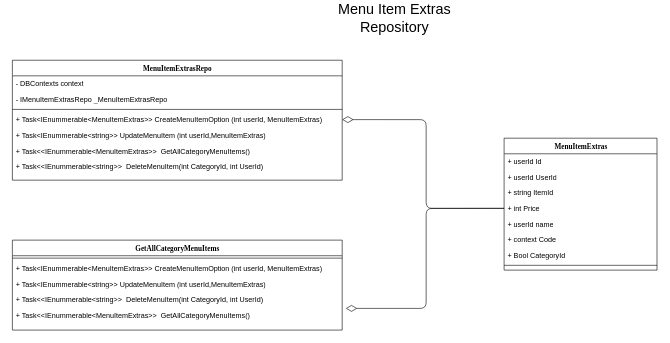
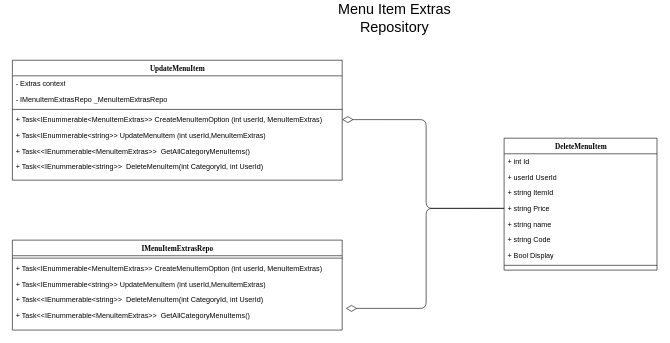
  <mxCell id="0" />
  <mxCell id="1" parent="0" />
  <mxCell id="2" value="&lt;font style=&quot;font-size: 24px&quot;&gt;Menu Item Extras Repository&lt;br&gt;&lt;/font&gt;" style="text;html=1;strokeColor=none;fillColor=none;align=center;verticalAlign=middle;whiteSpace=wrap;rounded=0;" vertex="1" parent="1"><mxGeometry x="505" y="20" width="305" height="20" as="geometry" /></mxCell>
- <mxCell id="3" value="GetAllCategoryMenuItems" style="swimlane;html=1;fontStyle=1;align=center;verticalAlign=top;childLayout=stackLayout;horizontal=1;startSize=26;horizontalStack=0;resizeParent=1;resizeLast=0;collapsible=1;marginBottom=0;swimlaneFillColor=#ffffff;rounded=0;shadow=0;comic=0;labelBackgroundColor=none;strokeWidth=1;fillColor=none;fontFamily=Verdana;fontSize=12" vertex="1" parent="1"><mxGeometry x="20" y="399.96" width="550" height="150" as="geometry" /></mxCell>
+ <mxCell id="3" value="IMenuItemExtrasRepo" style="swimlane;html=1;fontStyle=1;align=center;verticalAlign=top;childLayout=stackLayout;horizontal=1;startSize=26;horizontalStack=0;resizeParent=1;resizeLast=0;collapsible=1;marginBottom=0;swimlaneFillColor=#ffffff;rounded=0;shadow=0;comic=0;labelBackgroundColor=none;strokeWidth=1;fillColor=none;fontFamily=Verdana;fontSize=12" vertex="1" parent="1"><mxGeometry x="20" y="399.96" width="550" height="150" as="geometry" /></mxCell>
  <mxCell id="4" value="" style="line;html=1;strokeWidth=1;fillColor=none;align=left;verticalAlign=middle;spacingTop=-1;spacingLeft=3;spacingRight=3;rotatable=0;labelPosition=right;points=[];portConstraint=eastwest;" vertex="1" parent="3"><mxGeometry y="26" width="550" height="8" as="geometry" /></mxCell>
  <mxCell id="5" value="+ Task&amp;lt;IEnummerable&amp;lt;MenuItemExtras&amp;gt;&amp;gt; CreateMenuItemOption (int userId, MenuItemExtras)" style="text;html=1;strokeColor=none;fillColor=none;align=left;verticalAlign=top;spacingLeft=4;spacingRight=4;whiteSpace=wrap;overflow=hidden;rotatable=0;points=[[0,0.5],[1,0.5]];portConstraint=eastwest;" vertex="1" parent="3"><mxGeometry y="34" width="550" height="26" as="geometry" /></mxCell>
  <mxCell id="6" value="+ Task&amp;lt;IEnummerable&amp;lt;string&amp;gt;&amp;gt; UpdateMenuItem (int userId,MenuItemExtras)" style="text;html=1;strokeColor=none;fillColor=none;align=left;verticalAlign=top;spacingLeft=4;spacingRight=4;whiteSpace=wrap;overflow=hidden;rotatable=0;points=[[0,0.5],[1,0.5]];portConstraint=eastwest;" vertex="1" parent="3"><mxGeometry y="60" width="550" height="26" as="geometry" /></mxCell>
  <mxCell id="7" value="+ Task&amp;lt;&amp;lt;IEnummerable&amp;lt;string&amp;gt;&amp;gt;&amp;nbsp; DeleteMenuItem(int CategoryId, int UserId)" style="text;html=1;strokeColor=none;fillColor=none;align=left;verticalAlign=top;spacingLeft=4;spacingRight=4;whiteSpace=wrap;overflow=hidden;rotatable=0;points=[[0,0.5],[1,0.5]];portConstraint=eastwest;" vertex="1" parent="3"><mxGeometry y="86" width="550" height="26" as="geometry" /></mxCell>
  <mxCell id="8" value="+ Task&amp;lt;&amp;lt;IEnummerable&amp;lt;MenuItemExtras&amp;gt;&amp;gt;&amp;nbsp; GetAllCategoryMenuItems()" style="text;html=1;strokeColor=none;fillColor=none;align=left;verticalAlign=top;spacingLeft=4;spacingRight=4;whiteSpace=wrap;overflow=hidden;rotatable=0;points=[[0,0.5],[1,0.5]];portConstraint=eastwest;" vertex="1" parent="3"><mxGeometry y="112" width="550" height="26" as="geometry" /></mxCell>
- <mxCell id="9" value="MenuItemExtrasRepo" style="swimlane;html=1;fontStyle=1;align=center;verticalAlign=top;childLayout=stackLayout;horizontal=1;startSize=26;horizontalStack=0;resizeParent=1;resizeLast=0;collapsible=1;marginBottom=0;swimlaneFillColor=#ffffff;rounded=0;shadow=0;comic=0;labelBackgroundColor=none;strokeWidth=1;fillColor=none;fontFamily=Verdana;fontSize=12" vertex="1" parent="1"><mxGeometry x="20" y="99.96" width="550" height="200" as="geometry" /></mxCell>
- <mxCell id="10" value="- DBContexts context&lt;br&gt;" style="text;html=1;strokeColor=none;fillColor=none;align=left;verticalAlign=top;spacingLeft=4;spacingRight=4;whiteSpace=wrap;overflow=hidden;rotatable=0;points=[[0,0.5],[1,0.5]];portConstraint=eastwest;" vertex="1" parent="9"><mxGeometry y="26" width="550" height="26" as="geometry" /></mxCell>
+ <mxCell id="9" value="UpdateMenuItem" style="swimlane;html=1;fontStyle=1;align=center;verticalAlign=top;childLayout=stackLayout;horizontal=1;startSize=26;horizontalStack=0;resizeParent=1;resizeLast=0;collapsible=1;marginBottom=0;swimlaneFillColor=#ffffff;rounded=0;shadow=0;comic=0;labelBackgroundColor=none;strokeWidth=1;fillColor=none;fontFamily=Verdana;fontSize=12" vertex="1" parent="1"><mxGeometry x="20" y="99.96" width="550" height="200" as="geometry" /></mxCell>
+ <mxCell id="10" value="- Extras context&lt;br&gt;" style="text;html=1;strokeColor=none;fillColor=none;align=left;verticalAlign=top;spacingLeft=4;spacingRight=4;whiteSpace=wrap;overflow=hidden;rotatable=0;points=[[0,0.5],[1,0.5]];portConstraint=eastwest;" vertex="1" parent="9"><mxGeometry y="26" width="550" height="26" as="geometry" /></mxCell>
  <mxCell id="11" value="- IMenuItemExtrasRepo _MenuItemExtrasRepo" style="text;html=1;strokeColor=none;fillColor=none;align=left;verticalAlign=top;spacingLeft=4;spacingRight=4;whiteSpace=wrap;overflow=hidden;rotatable=0;points=[[0,0.5],[1,0.5]];portConstraint=eastwest;" vertex="1" parent="9"><mxGeometry y="52" width="550" height="26" as="geometry" /></mxCell>
  <mxCell id="12" value="" style="line;html=1;strokeWidth=1;fillColor=none;align=left;verticalAlign=middle;spacingTop=-1;spacingLeft=3;spacingRight=3;rotatable=0;labelPosition=right;points=[];portConstraint=eastwest;" vertex="1" parent="9"><mxGeometry y="78" width="550" height="8" as="geometry" /></mxCell>
  <mxCell id="13" value="+ Task&amp;lt;IEnummerable&amp;lt;MenuItemExtras&amp;gt;&amp;gt; CreateMenuItemOption (int userId, MenuItemExtras)" style="text;html=1;strokeColor=none;fillColor=none;align=left;verticalAlign=top;spacingLeft=4;spacingRight=4;whiteSpace=wrap;overflow=hidden;rotatable=0;points=[[0,0.5],[1,0.5]];portConstraint=eastwest;" vertex="1" parent="9"><mxGeometry y="86" width="550" height="26" as="geometry" /></mxCell>
  <mxCell id="14" value="+ Task&amp;lt;IEnummerable&amp;lt;string&amp;gt;&amp;gt; UpdateMenuItem (int userId,MenuItemExtras)" style="text;html=1;strokeColor=none;fillColor=none;align=left;verticalAlign=top;spacingLeft=4;spacingRight=4;whiteSpace=wrap;overflow=hidden;rotatable=0;points=[[0,0.5],[1,0.5]];portConstraint=eastwest;" vertex="1" parent="9"><mxGeometry y="112" width="550" height="26" as="geometry" /></mxCell>
  <mxCell id="15" value="+ Task&amp;lt;&amp;lt;IEnummerable&amp;lt;MenuItemExtras&amp;gt;&amp;gt;&amp;nbsp; GetAllCategoryMenuItems()" style="text;html=1;strokeColor=none;fillColor=none;align=left;verticalAlign=top;spacingLeft=4;spacingRight=4;whiteSpace=wrap;overflow=hidden;rotatable=0;points=[[0,0.5],[1,0.5]];portConstraint=eastwest;" vertex="1" parent="9"><mxGeometry y="138" width="550" height="26" as="geometry" /></mxCell>
  <mxCell id="16" value="+ Task&amp;lt;&amp;lt;IEnummerable&amp;lt;string&amp;gt;&amp;gt;&amp;nbsp; DeleteMenuItem(int CategoryId, int UserId)" style="text;html=1;strokeColor=none;fillColor=none;align=left;verticalAlign=top;spacingLeft=4;spacingRight=4;whiteSpace=wrap;overflow=hidden;rotatable=0;points=[[0,0.5],[1,0.5]];portConstraint=eastwest;" vertex="1" parent="9"><mxGeometry y="164" width="550" height="26" as="geometry" /></mxCell>
- <mxCell id="17" value="MenuItemExtras" style="swimlane;html=1;fontStyle=1;align=center;verticalAlign=top;childLayout=stackLayout;horizontal=1;startSize=26;horizontalStack=0;resizeParent=1;resizeLast=0;collapsible=1;marginBottom=0;swimlaneFillColor=#ffffff;rounded=0;shadow=0;comic=0;labelBackgroundColor=none;strokeWidth=1;fillColor=none;fontFamily=Verdana;fontSize=12" vertex="1" parent="1"><mxGeometry x="840" y="229.96" width="255" height="220" as="geometry" /></mxCell>
- <mxCell id="18" value="+ userId Id" style="text;html=1;strokeColor=none;fillColor=none;align=left;verticalAlign=top;spacingLeft=4;spacingRight=4;whiteSpace=wrap;overflow=hidden;rotatable=0;points=[[0,0.5],[1,0.5]];portConstraint=eastwest;" vertex="1" parent="17"><mxGeometry y="26" width="255" height="26" as="geometry" /></mxCell>
+ <mxCell id="17" value="DeleteMenuItem" style="swimlane;html=1;fontStyle=1;align=center;verticalAlign=top;childLayout=stackLayout;horizontal=1;startSize=26;horizontalStack=0;resizeParent=1;resizeLast=0;collapsible=1;marginBottom=0;swimlaneFillColor=#ffffff;rounded=0;shadow=0;comic=0;labelBackgroundColor=none;strokeWidth=1;fillColor=none;fontFamily=Verdana;fontSize=12" vertex="1" parent="1"><mxGeometry x="840" y="229.96" width="255" height="220" as="geometry" /></mxCell>
+ <mxCell id="18" value="+ int Id" style="text;html=1;strokeColor=none;fillColor=none;align=left;verticalAlign=top;spacingLeft=4;spacingRight=4;whiteSpace=wrap;overflow=hidden;rotatable=0;points=[[0,0.5],[1,0.5]];portConstraint=eastwest;" vertex="1" parent="17"><mxGeometry y="26" width="255" height="26" as="geometry" /></mxCell>
  <mxCell id="19" value="+ userId UserId" style="text;html=1;strokeColor=none;fillColor=none;align=left;verticalAlign=top;spacingLeft=4;spacingRight=4;whiteSpace=wrap;overflow=hidden;rotatable=0;points=[[0,0.5],[1,0.5]];portConstraint=eastwest;" vertex="1" parent="17"><mxGeometry y="52" width="255" height="26" as="geometry" /></mxCell>
  <mxCell id="20" value="+ string ItemId" style="text;html=1;strokeColor=none;fillColor=none;align=left;verticalAlign=top;spacingLeft=4;spacingRight=4;whiteSpace=wrap;overflow=hidden;rotatable=0;points=[[0,0.5],[1,0.5]];portConstraint=eastwest;" vertex="1" parent="17"><mxGeometry y="78" width="255" height="26" as="geometry" /></mxCell>
- <mxCell id="21" value="+ int Price" style="text;html=1;strokeColor=none;fillColor=none;align=left;verticalAlign=top;spacingLeft=4;spacingRight=4;whiteSpace=wrap;overflow=hidden;rotatable=0;points=[[0,0.5],[1,0.5]];portConstraint=eastwest;" vertex="1" parent="17"><mxGeometry y="104" width="255" height="26" as="geometry" /></mxCell>
- <mxCell id="22" value="+ userId name" style="text;html=1;strokeColor=none;fillColor=none;align=left;verticalAlign=top;spacingLeft=4;spacingRight=4;whiteSpace=wrap;overflow=hidden;rotatable=0;points=[[0,0.5],[1,0.5]];portConstraint=eastwest;" vertex="1" parent="17"><mxGeometry y="130" width="255" height="26" as="geometry" /></mxCell>
- <mxCell id="23" value="+ context Code" style="text;html=1;strokeColor=none;fillColor=none;align=left;verticalAlign=top;spacingLeft=4;spacingRight=4;whiteSpace=wrap;overflow=hidden;rotatable=0;points=[[0,0.5],[1,0.5]];portConstraint=eastwest;" vertex="1" parent="17"><mxGeometry y="156" width="255" height="26" as="geometry" /></mxCell>
- <mxCell id="24" value="+ Bool CategoryId" style="text;html=1;strokeColor=none;fillColor=none;align=left;verticalAlign=top;spacingLeft=4;spacingRight=4;whiteSpace=wrap;overflow=hidden;rotatable=0;points=[[0,0.5],[1,0.5]];portConstraint=eastwest;" vertex="1" parent="17"><mxGeometry y="182" width="255" height="26" as="geometry" /></mxCell>
+ <mxCell id="21" value="+ string Price" style="text;html=1;strokeColor=none;fillColor=none;align=left;verticalAlign=top;spacingLeft=4;spacingRight=4;whiteSpace=wrap;overflow=hidden;rotatable=0;points=[[0,0.5],[1,0.5]];portConstraint=eastwest;" vertex="1" parent="17"><mxGeometry y="104" width="255" height="26" as="geometry" /></mxCell>
+ <mxCell id="22" value="+ string name" style="text;html=1;strokeColor=none;fillColor=none;align=left;verticalAlign=top;spacingLeft=4;spacingRight=4;whiteSpace=wrap;overflow=hidden;rotatable=0;points=[[0,0.5],[1,0.5]];portConstraint=eastwest;" vertex="1" parent="17"><mxGeometry y="130" width="255" height="26" as="geometry" /></mxCell>
+ <mxCell id="23" value="+ string Code" style="text;html=1;strokeColor=none;fillColor=none;align=left;verticalAlign=top;spacingLeft=4;spacingRight=4;whiteSpace=wrap;overflow=hidden;rotatable=0;points=[[0,0.5],[1,0.5]];portConstraint=eastwest;" vertex="1" parent="17"><mxGeometry y="156" width="255" height="26" as="geometry" /></mxCell>
+ <mxCell id="24" value="+ Bool Display" style="text;html=1;strokeColor=none;fillColor=none;align=left;verticalAlign=top;spacingLeft=4;spacingRight=4;whiteSpace=wrap;overflow=hidden;rotatable=0;points=[[0,0.5],[1,0.5]];portConstraint=eastwest;" vertex="1" parent="17"><mxGeometry y="182" width="255" height="26" as="geometry" /></mxCell>
  <mxCell id="25" value="" style="line;html=1;strokeWidth=1;fillColor=none;align=left;verticalAlign=middle;spacingTop=-1;spacingLeft=3;spacingRight=3;rotatable=0;labelPosition=right;points=[];portConstraint=eastwest;" vertex="1" parent="17"><mxGeometry y="208" width="255" height="8" as="geometry" /></mxCell>
  <mxCell id="26" style="edgeStyle=orthogonalEdgeStyle;rounded=1;orthogonalLoop=1;jettySize=auto;html=1;exitX=0;exitY=0.5;exitDx=0;exitDy=0;entryX=1.011;entryY=0.071;entryDx=0;entryDy=0;entryPerimeter=0;startArrow=none;startFill=0;startSize=13;endArrow=diamondThin;endFill=0;endSize=16;" edge="1" parent="1" source="21" target="8"><mxGeometry relative="1" as="geometry" /></mxCell>
  <mxCell id="27" style="edgeStyle=orthogonalEdgeStyle;rounded=1;orthogonalLoop=1;jettySize=auto;html=1;exitX=0;exitY=0.5;exitDx=0;exitDy=0;entryX=1;entryY=0.5;entryDx=0;entryDy=0;startArrow=none;startFill=0;startSize=13;endArrow=diamondThin;endFill=0;endSize=16;" edge="1" parent="1" source="21" target="13"><mxGeometry relative="1" as="geometry" /></mxCell>
